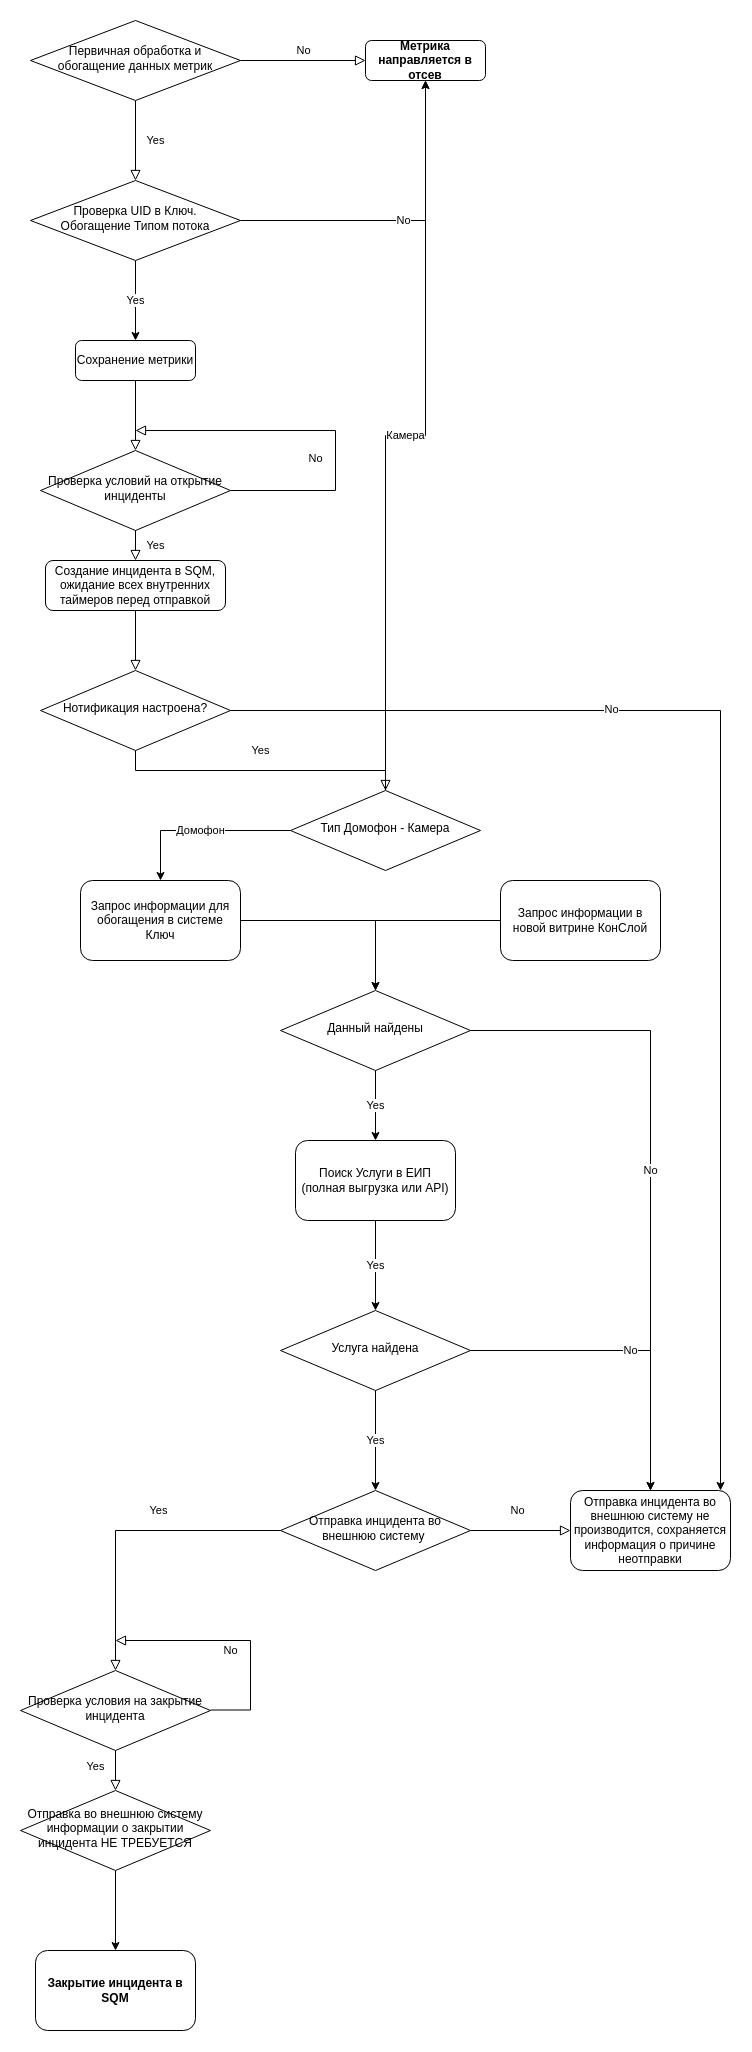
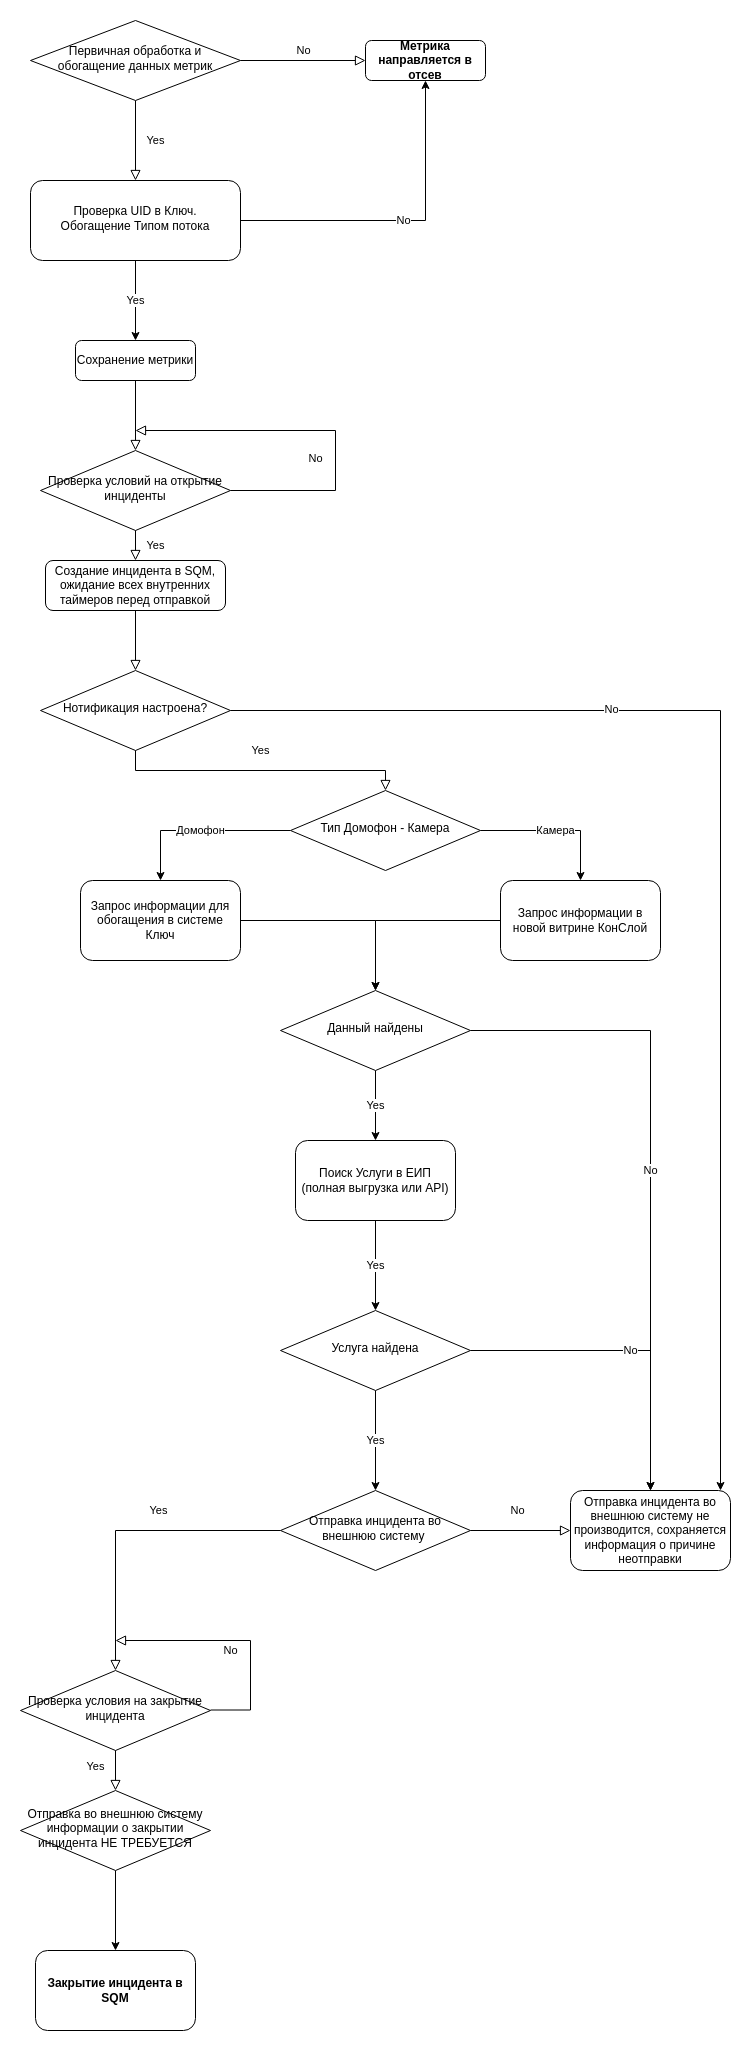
  <mxCell id="0" />
  <mxCell id="1" parent="0" />
  <mxCell id="2" value="Yes" style="rounded=0;html=1;jettySize=auto;orthogonalLoop=1;fontSize=11;endArrow=block;endFill=0;endSize=8;strokeWidth=1;shadow=0;labelBackgroundColor=none;edgeStyle=orthogonalEdgeStyle;entryX=0.5;entryY=0;entryDx=0;entryDy=0;" parent="1" source="4" target="29" edge="1"><mxGeometry y="20" relative="1" as="geometry"><mxPoint as="offset" /><mxPoint x="135" y="200" as="targetPoint" /></mxGeometry></mxCell>
  <mxCell id="3" value="No" style="edgeStyle=orthogonalEdgeStyle;rounded=0;html=1;jettySize=auto;orthogonalLoop=1;fontSize=11;endArrow=block;endFill=0;endSize=8;strokeWidth=1;shadow=0;labelBackgroundColor=none;" parent="1" source="4" target="5" edge="1"><mxGeometry y="10" relative="1" as="geometry"><mxPoint as="offset" /></mxGeometry></mxCell>
  <mxCell id="4" value="Первичная обработка и&lt;br&gt;обогащение данных метрик" style="rhombus;whiteSpace=wrap;html=1;shadow=0;fontFamily=Helvetica;fontSize=12;align=center;strokeWidth=1;spacing=6;spacingTop=-4;" parent="1" vertex="1"><mxGeometry x="30" y="20" width="210" height="80" as="geometry" /></mxCell>
  <mxCell id="5" value="&lt;b&gt;Метрика направляется в отсев&lt;/b&gt;" style="rounded=1;whiteSpace=wrap;html=1;fontSize=12;glass=0;strokeWidth=1;shadow=0;" parent="1" vertex="1"><mxGeometry x="365" y="40" width="120" height="40" as="geometry" /></mxCell>
  <mxCell id="6" value="No" style="rounded=0;html=1;jettySize=auto;orthogonalLoop=1;fontSize=11;endArrow=block;endFill=0;endSize=8;strokeWidth=1;shadow=0;labelBackgroundColor=none;edgeStyle=orthogonalEdgeStyle;exitX=1;exitY=0.5;exitDx=0;exitDy=0;" parent="1" source="7" edge="1"><mxGeometry x="-0.247" y="20" relative="1" as="geometry"><mxPoint as="offset" /><mxPoint x="135" y="430" as="targetPoint" /><Array as="points"><mxPoint x="335" y="490" /><mxPoint x="335" y="430" /></Array></mxGeometry></mxCell>
  <mxCell id="7" value="Проверка условий на открытие инциденты" style="rhombus;whiteSpace=wrap;html=1;shadow=0;fontFamily=Helvetica;fontSize=12;align=center;strokeWidth=1;spacing=6;spacingTop=-4;" parent="1" vertex="1"><mxGeometry x="40" y="450" width="190" height="80" as="geometry" /></mxCell>
  <mxCell id="8" value="Сохранение метрики" style="rounded=1;whiteSpace=wrap;html=1;fontSize=12;glass=0;strokeWidth=1;shadow=0;" parent="1" vertex="1"><mxGeometry x="75" y="340" width="120" height="40" as="geometry" /></mxCell>
  <mxCell id="9" value="" style="rounded=0;html=1;jettySize=auto;orthogonalLoop=1;fontSize=11;endArrow=block;endFill=0;endSize=8;strokeWidth=1;shadow=0;labelBackgroundColor=none;edgeStyle=orthogonalEdgeStyle;" parent="1" source="8" edge="1" target="7"><mxGeometry relative="1" as="geometry"><mxPoint x="135" y="930" as="sourcePoint" /><mxPoint x="135" y="890" as="targetPoint" /></mxGeometry></mxCell>
  <mxCell id="10" value="Yes" style="rounded=0;html=1;jettySize=auto;orthogonalLoop=1;fontSize=11;endArrow=block;endFill=0;endSize=8;strokeWidth=1;shadow=0;labelBackgroundColor=none;edgeStyle=orthogonalEdgeStyle;" parent="1" source="7" edge="1"><mxGeometry y="20" relative="1" as="geometry"><mxPoint as="offset" /><mxPoint x="134.5" y="710" as="sourcePoint" /><mxPoint x="135" y="560" as="targetPoint" /></mxGeometry></mxCell>
  <mxCell id="11" style="edgeStyle=orthogonalEdgeStyle;rounded=0;orthogonalLoop=1;jettySize=auto;html=1;" edge="1" parent="1" source="13" target="15"><mxGeometry relative="1" as="geometry"><Array as="points"><mxPoint x="720" y="710" /></Array></mxGeometry></mxCell>
  <mxCell id="12" value="No" style="edgeLabel;html=1;align=center;verticalAlign=middle;resizable=0;points=[];" vertex="1" connectable="0" parent="11"><mxGeometry x="-0.402" y="2" relative="1" as="geometry"><mxPoint as="offset" /></mxGeometry></mxCell>
  <mxCell id="13" value="Нотификация настроена?" style="rhombus;whiteSpace=wrap;html=1;shadow=0;fontFamily=Helvetica;fontSize=12;align=center;strokeWidth=1;spacing=6;spacingTop=-4;" parent="1" vertex="1"><mxGeometry x="40" y="670" width="190" height="80" as="geometry" /></mxCell>
  <mxCell id="14" value="Yes" style="rounded=0;html=1;jettySize=auto;orthogonalLoop=1;fontSize=11;endArrow=block;endFill=0;endSize=8;strokeWidth=1;shadow=0;labelBackgroundColor=none;edgeStyle=orthogonalEdgeStyle;exitX=0.5;exitY=1;exitDx=0;exitDy=0;entryX=0.5;entryY=0;entryDx=0;entryDy=0;" parent="1" source="13" target="32" edge="1"><mxGeometry y="20" relative="1" as="geometry"><mxPoint as="offset" /><mxPoint x="215" y="1090" as="sourcePoint" /><mxPoint x="305" y="1150" as="targetPoint" /><Array as="points" /></mxGeometry></mxCell>
  <mxCell id="15" value="Отправка инцидента во внешнюю систему не производится, сохраняется информация о причине неотправки" style="rounded=1;whiteSpace=wrap;html=1;fontSize=12;glass=0;strokeWidth=1;shadow=0;" parent="1" vertex="1"><mxGeometry x="570" y="1490" width="160" height="80" as="geometry" /></mxCell>
  <mxCell id="16" value="Проверка условия на закрытие инцидента" style="rhombus;whiteSpace=wrap;html=1;shadow=0;fontFamily=Helvetica;fontSize=12;align=center;strokeWidth=1;spacing=6;spacingTop=-4;" parent="1" vertex="1"><mxGeometry x="20" y="1670" width="190" height="80" as="geometry" /></mxCell>
  <mxCell id="17" value="&lt;span&gt;Отправка инцидента во внешнюю систему&amp;nbsp;&lt;/span&gt;" style="rhombus;whiteSpace=wrap;html=1;shadow=0;fontFamily=Helvetica;fontSize=12;align=center;strokeWidth=1;spacing=6;spacingTop=-4;" parent="1" vertex="1"><mxGeometry x="280" y="1490" width="190" height="80" as="geometry" /></mxCell>
  <mxCell id="18" value="No" style="rounded=0;html=1;jettySize=auto;orthogonalLoop=1;fontSize=11;endArrow=block;endFill=0;endSize=8;strokeWidth=1;shadow=0;labelBackgroundColor=none;edgeStyle=orthogonalEdgeStyle;entryX=0;entryY=0.5;entryDx=0;entryDy=0;" parent="1" source="17" target="15" edge="1"><mxGeometry x="-0.059" y="20" relative="1" as="geometry"><mxPoint as="offset" /><mxPoint x="210" y="1989.5" as="sourcePoint" /><mxPoint x="375" y="1989.5" as="targetPoint" /><Array as="points" /></mxGeometry></mxCell>
  <mxCell id="19" value="Yes" style="rounded=0;html=1;jettySize=auto;orthogonalLoop=1;fontSize=11;endArrow=block;endFill=0;endSize=8;strokeWidth=1;shadow=0;labelBackgroundColor=none;edgeStyle=orthogonalEdgeStyle;" parent="1" source="17" target="16" edge="1"><mxGeometry x="-0.2" y="-20" relative="1" as="geometry"><mxPoint as="offset" /><mxPoint x="115" y="2050" as="sourcePoint" /><mxPoint x="105" y="2210" as="targetPoint" /><Array as="points" /></mxGeometry></mxCell>
  <mxCell id="20" value="No" style="rounded=0;html=1;jettySize=auto;orthogonalLoop=1;fontSize=11;endArrow=block;endFill=0;endSize=8;strokeWidth=1;shadow=0;labelBackgroundColor=none;edgeStyle=orthogonalEdgeStyle;" parent="1" edge="1"><mxGeometry x="-0.173" y="20" relative="1" as="geometry"><mxPoint y="1" as="offset" /><mxPoint x="210" y="1709.5" as="sourcePoint" /><mxPoint x="115" y="1640" as="targetPoint" /><Array as="points"><mxPoint x="250" y="1710" /><mxPoint x="250" y="1640" /></Array></mxGeometry></mxCell>
  <mxCell id="21" value="Yes" style="rounded=0;html=1;jettySize=auto;orthogonalLoop=1;fontSize=11;endArrow=block;endFill=0;endSize=8;strokeWidth=1;shadow=0;labelBackgroundColor=none;edgeStyle=orthogonalEdgeStyle;" parent="1" source="16" target="23" edge="1"><mxGeometry x="-0.2" y="-20" relative="1" as="geometry"><mxPoint as="offset" /><mxPoint x="125" y="1630" as="sourcePoint" /><mxPoint x="115" y="1790" as="targetPoint" /><Array as="points" /></mxGeometry></mxCell>
  <mxCell id="22" style="edgeStyle=orthogonalEdgeStyle;rounded=0;orthogonalLoop=1;jettySize=auto;html=1;" edge="1" parent="1" source="23" target="24"><mxGeometry relative="1" as="geometry" /></mxCell>
  <mxCell id="23" value="Отправка во внешнюю систему информации о закрытии инцидента НЕ ТРЕБУЕТСЯ" style="rhombus;whiteSpace=wrap;html=1;shadow=0;fontFamily=Helvetica;fontSize=12;align=center;strokeWidth=1;spacing=6;spacingTop=-4;" parent="1" vertex="1"><mxGeometry x="20" y="1790" width="190" height="80" as="geometry" /></mxCell>
  <mxCell id="24" value="&lt;b&gt;Закрытие инцидента в SQM&lt;/b&gt;" style="rounded=1;whiteSpace=wrap;html=1;fontSize=12;glass=0;strokeWidth=1;shadow=0;" parent="1" vertex="1"><mxGeometry x="35" y="1950" width="160" height="80" as="geometry" /></mxCell>
  <mxCell id="25" value="Создание инцидента в SQM, ожидание всех внутренних таймеров перед отправкой" style="rounded=1;whiteSpace=wrap;html=1;fontSize=12;glass=0;strokeWidth=1;shadow=0;" parent="1" vertex="1"><mxGeometry x="45" y="560" width="180" height="50" as="geometry" /></mxCell>
  <mxCell id="26" value="" style="rounded=0;html=1;jettySize=auto;orthogonalLoop=1;fontSize=11;endArrow=block;endFill=0;endSize=8;strokeWidth=1;shadow=0;labelBackgroundColor=none;edgeStyle=orthogonalEdgeStyle;entryX=0.5;entryY=0;entryDx=0;entryDy=0;" parent="1" source="25" target="13" edge="1"><mxGeometry relative="1" as="geometry"><mxPoint x="145" y="870" as="sourcePoint" /><mxPoint x="145" y="900" as="targetPoint" /></mxGeometry></mxCell>
  <mxCell id="27" value="No" style="edgeStyle=orthogonalEdgeStyle;rounded=0;orthogonalLoop=1;jettySize=auto;html=1;entryX=0.5;entryY=1;entryDx=0;entryDy=0;" edge="1" parent="1" source="29" target="5"><mxGeometry relative="1" as="geometry" /></mxCell>
  <mxCell id="28" value="Yes" style="edgeStyle=orthogonalEdgeStyle;rounded=0;orthogonalLoop=1;jettySize=auto;html=1;" edge="1" parent="1" source="29" target="8"><mxGeometry relative="1" as="geometry" /></mxCell>
- <mxCell id="29" value="Проверка UID в Ключ.&lt;br&gt;Обогащение Типом потока" style="rhombus;whiteSpace=wrap;html=1;shadow=0;fontFamily=Helvetica;fontSize=12;align=center;strokeWidth=1;spacing=6;spacingTop=-4;" vertex="1" parent="1"><mxGeometry x="30" y="180" width="210" height="80" as="geometry" /></mxCell>
+ <mxCell id="29" value="Проверка UID в Ключ.&lt;br&gt;Обогащение Типом потока" style="whiteSpace=wrap;html=1;shadow=0;fontFamily=Helvetica;fontSize=12;align=center;strokeWidth=1;spacing=6;spacingTop=-4;rounded=1;" vertex="1" parent="1"><mxGeometry x="30" y="180" width="210" height="80" as="geometry" /></mxCell>
  <mxCell id="30" value="Домофон" style="edgeStyle=orthogonalEdgeStyle;rounded=0;orthogonalLoop=1;jettySize=auto;html=1;" edge="1" parent="1" source="32" target="34"><mxGeometry relative="1" as="geometry" /></mxCell>
- <mxCell id="31" value="Камера" style="edgeStyle=orthogonalEdgeStyle;rounded=0;orthogonalLoop=1;jettySize=auto;html=1;" edge="1" parent="1" source="32" target="5"><mxGeometry relative="1" as="geometry" /></mxCell>
+ <mxCell id="31" value="Камера" style="edgeStyle=orthogonalEdgeStyle;rounded=0;orthogonalLoop=1;jettySize=auto;html=1;" edge="1" parent="1" source="32" target="36"><mxGeometry relative="1" as="geometry" /></mxCell>
  <mxCell id="32" value="Тип Домофон - Камера" style="rhombus;whiteSpace=wrap;html=1;shadow=0;fontFamily=Helvetica;fontSize=12;align=center;strokeWidth=1;spacing=6;spacingTop=-4;" vertex="1" parent="1"><mxGeometry x="290" y="790" width="190" height="80" as="geometry" /></mxCell>
  <mxCell id="33" style="edgeStyle=orthogonalEdgeStyle;rounded=0;orthogonalLoop=1;jettySize=auto;html=1;" edge="1" parent="1" source="34" target="39"><mxGeometry relative="1" as="geometry"><Array as="points"><mxPoint x="375" y="920" /></Array></mxGeometry></mxCell>
  <mxCell id="34" value="Запрос информации для обогащения в системе Ключ" style="rounded=1;whiteSpace=wrap;html=1;fontSize=12;glass=0;strokeWidth=1;shadow=0;" vertex="1" parent="1"><mxGeometry x="80" y="880" width="160" height="80" as="geometry" /></mxCell>
  <mxCell id="35" style="edgeStyle=orthogonalEdgeStyle;rounded=0;orthogonalLoop=1;jettySize=auto;html=1;" edge="1" parent="1" source="36" target="39"><mxGeometry relative="1" as="geometry" /></mxCell>
  <mxCell id="36" value="Запрос информации в новой витрине КонСлой" style="rounded=1;whiteSpace=wrap;html=1;fontSize=12;glass=0;strokeWidth=1;shadow=0;" vertex="1" parent="1"><mxGeometry x="500" y="880" width="160" height="80" as="geometry" /></mxCell>
  <mxCell id="37" value="Yes" style="edgeStyle=orthogonalEdgeStyle;rounded=0;orthogonalLoop=1;jettySize=auto;html=1;" edge="1" parent="1" source="39" target="41"><mxGeometry relative="1" as="geometry" /></mxCell>
  <mxCell id="38" value="No" style="edgeStyle=orthogonalEdgeStyle;rounded=0;orthogonalLoop=1;jettySize=auto;html=1;" edge="1" parent="1" source="39" target="15"><mxGeometry relative="1" as="geometry" /></mxCell>
  <mxCell id="39" value="Данный найдены" style="rhombus;whiteSpace=wrap;html=1;shadow=0;fontFamily=Helvetica;fontSize=12;align=center;strokeWidth=1;spacing=6;spacingTop=-4;" vertex="1" parent="1"><mxGeometry x="280" y="990" width="190" height="80" as="geometry" /></mxCell>
  <mxCell id="40" value="Yes" style="edgeStyle=orthogonalEdgeStyle;rounded=0;orthogonalLoop=1;jettySize=auto;html=1;" edge="1" parent="1" source="41" target="44"><mxGeometry relative="1" as="geometry" /></mxCell>
  <mxCell id="41" value="Поиск Услуги в ЕИП (полная выгрузка или API)" style="rounded=1;whiteSpace=wrap;html=1;fontSize=12;glass=0;strokeWidth=1;shadow=0;" vertex="1" parent="1"><mxGeometry x="295" y="1140" width="160" height="80" as="geometry" /></mxCell>
  <mxCell id="42" value="Yes" style="edgeStyle=orthogonalEdgeStyle;rounded=0;orthogonalLoop=1;jettySize=auto;html=1;" edge="1" parent="1" source="44" target="17"><mxGeometry relative="1" as="geometry" /></mxCell>
  <mxCell id="43" value="No" style="edgeStyle=orthogonalEdgeStyle;rounded=0;orthogonalLoop=1;jettySize=auto;html=1;" edge="1" parent="1" source="44" target="15"><mxGeometry relative="1" as="geometry" /></mxCell>
  <mxCell id="44" value="Услуга найдена" style="rhombus;whiteSpace=wrap;html=1;shadow=0;fontFamily=Helvetica;fontSize=12;align=center;strokeWidth=1;spacing=6;spacingTop=-4;" vertex="1" parent="1"><mxGeometry x="280" y="1310" width="190" height="80" as="geometry" /></mxCell>
